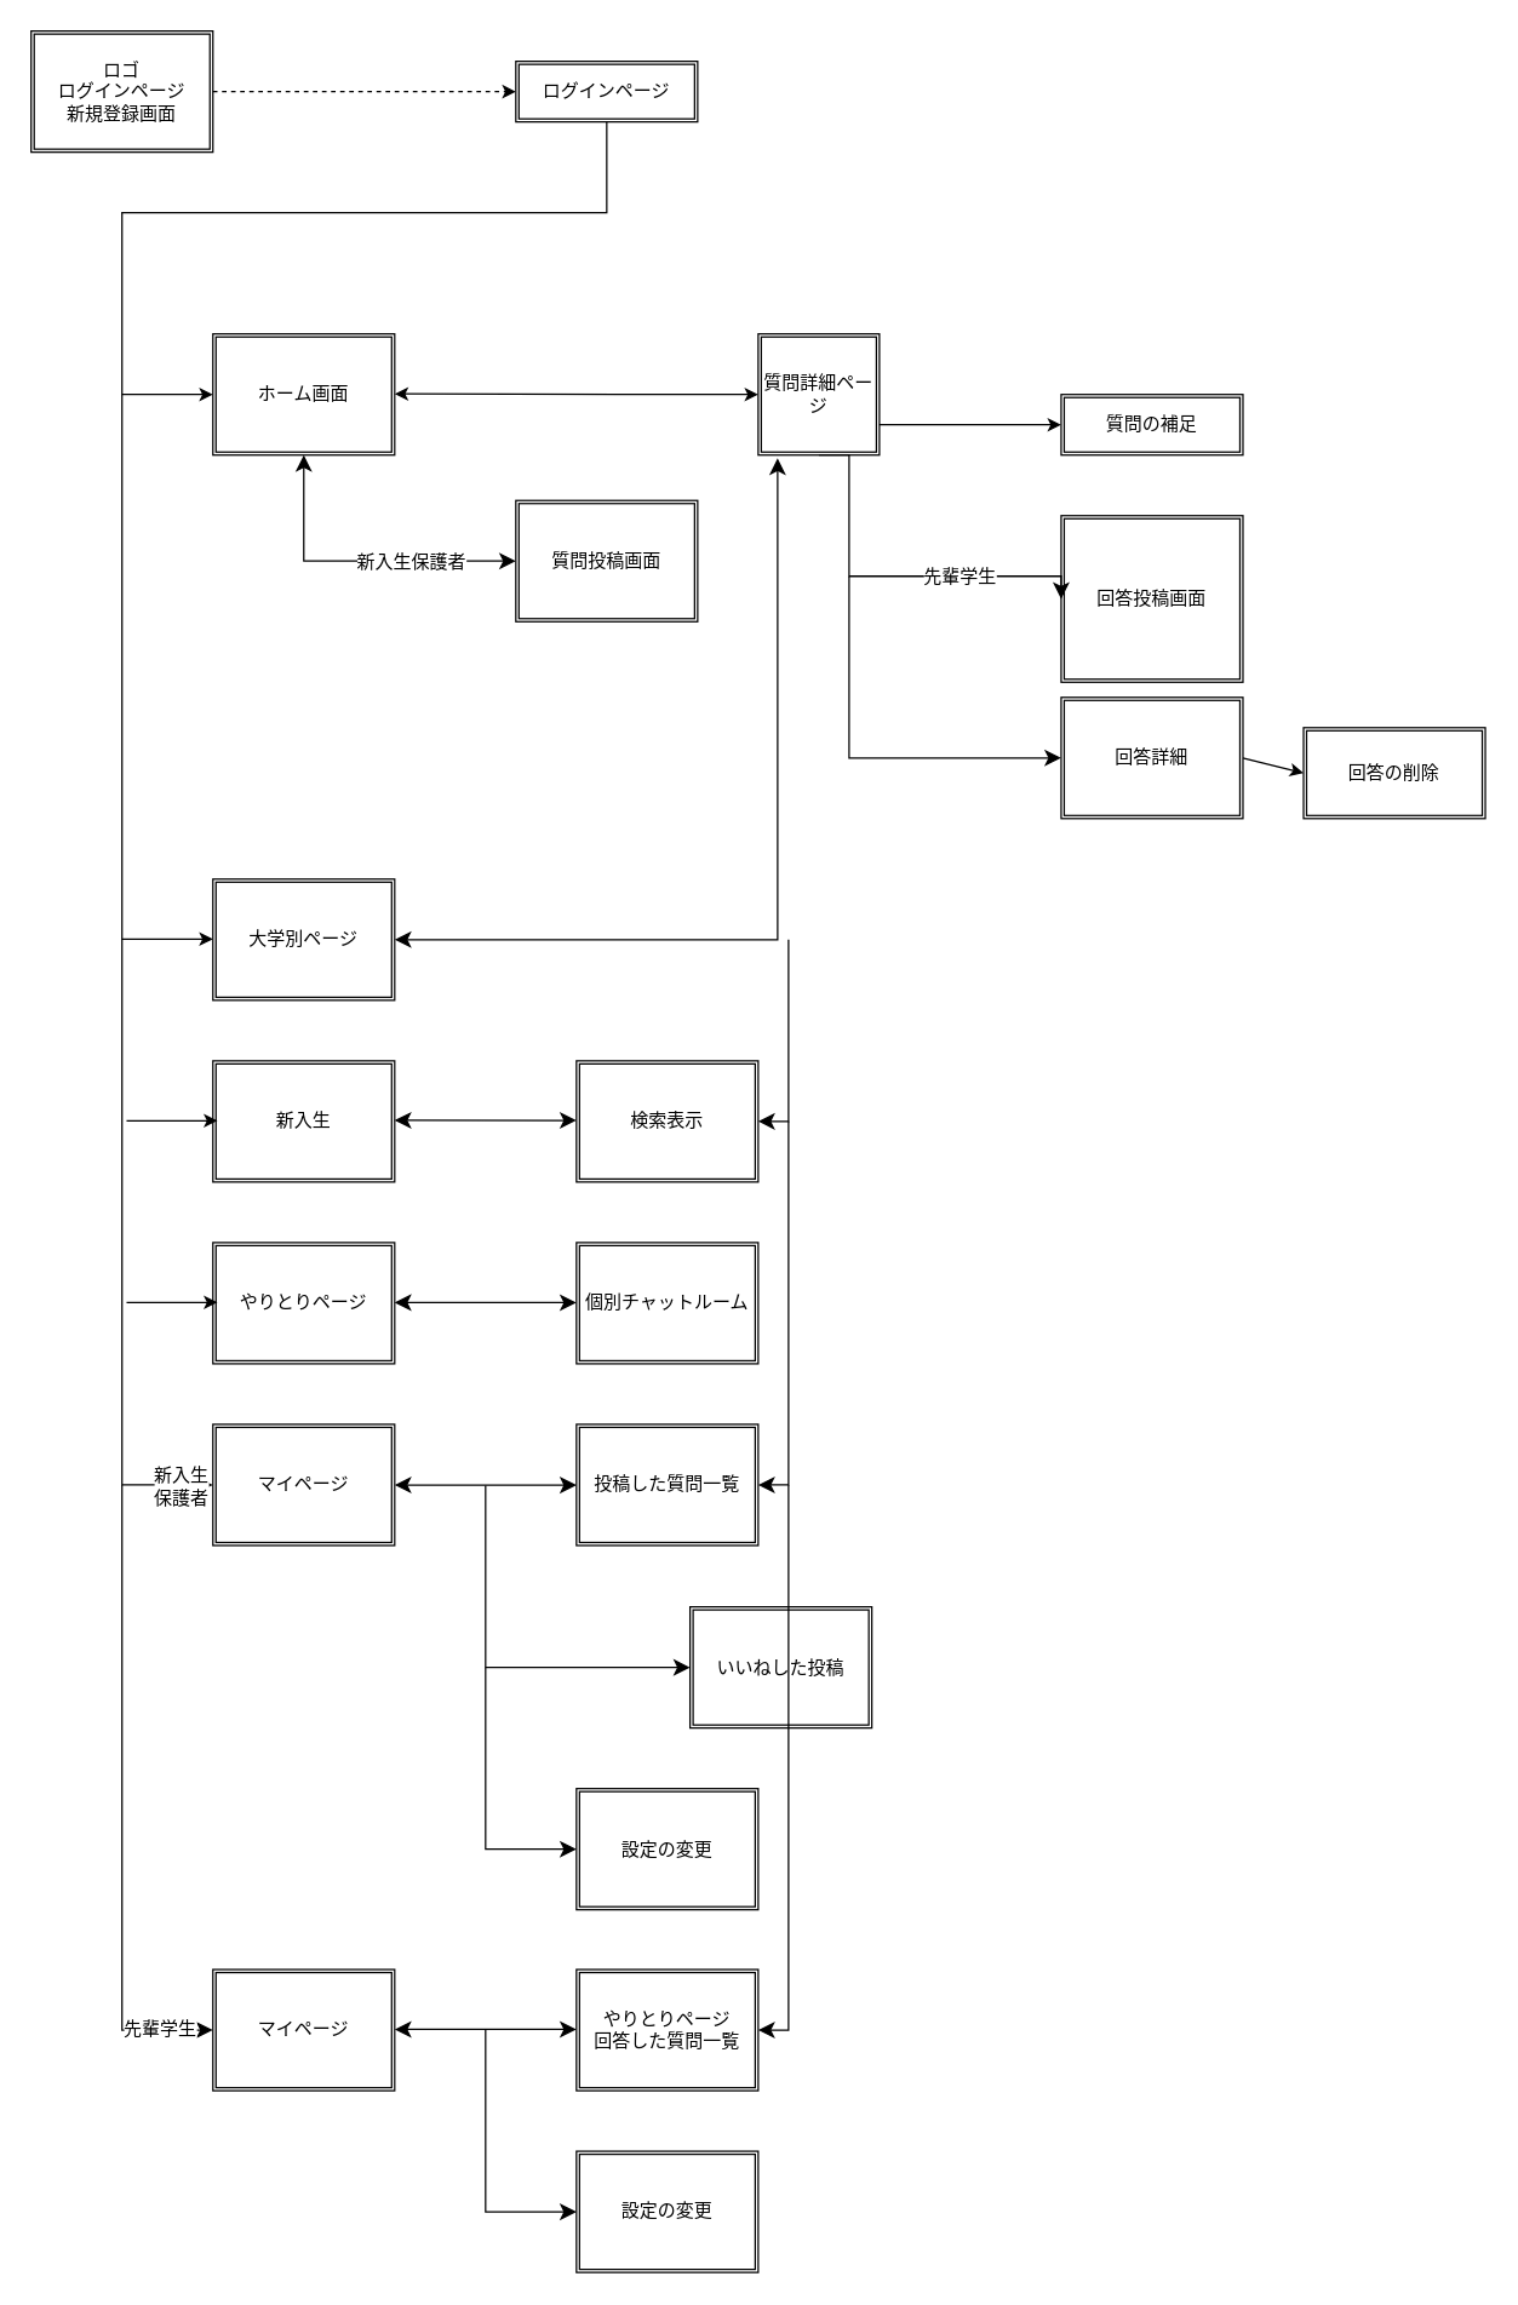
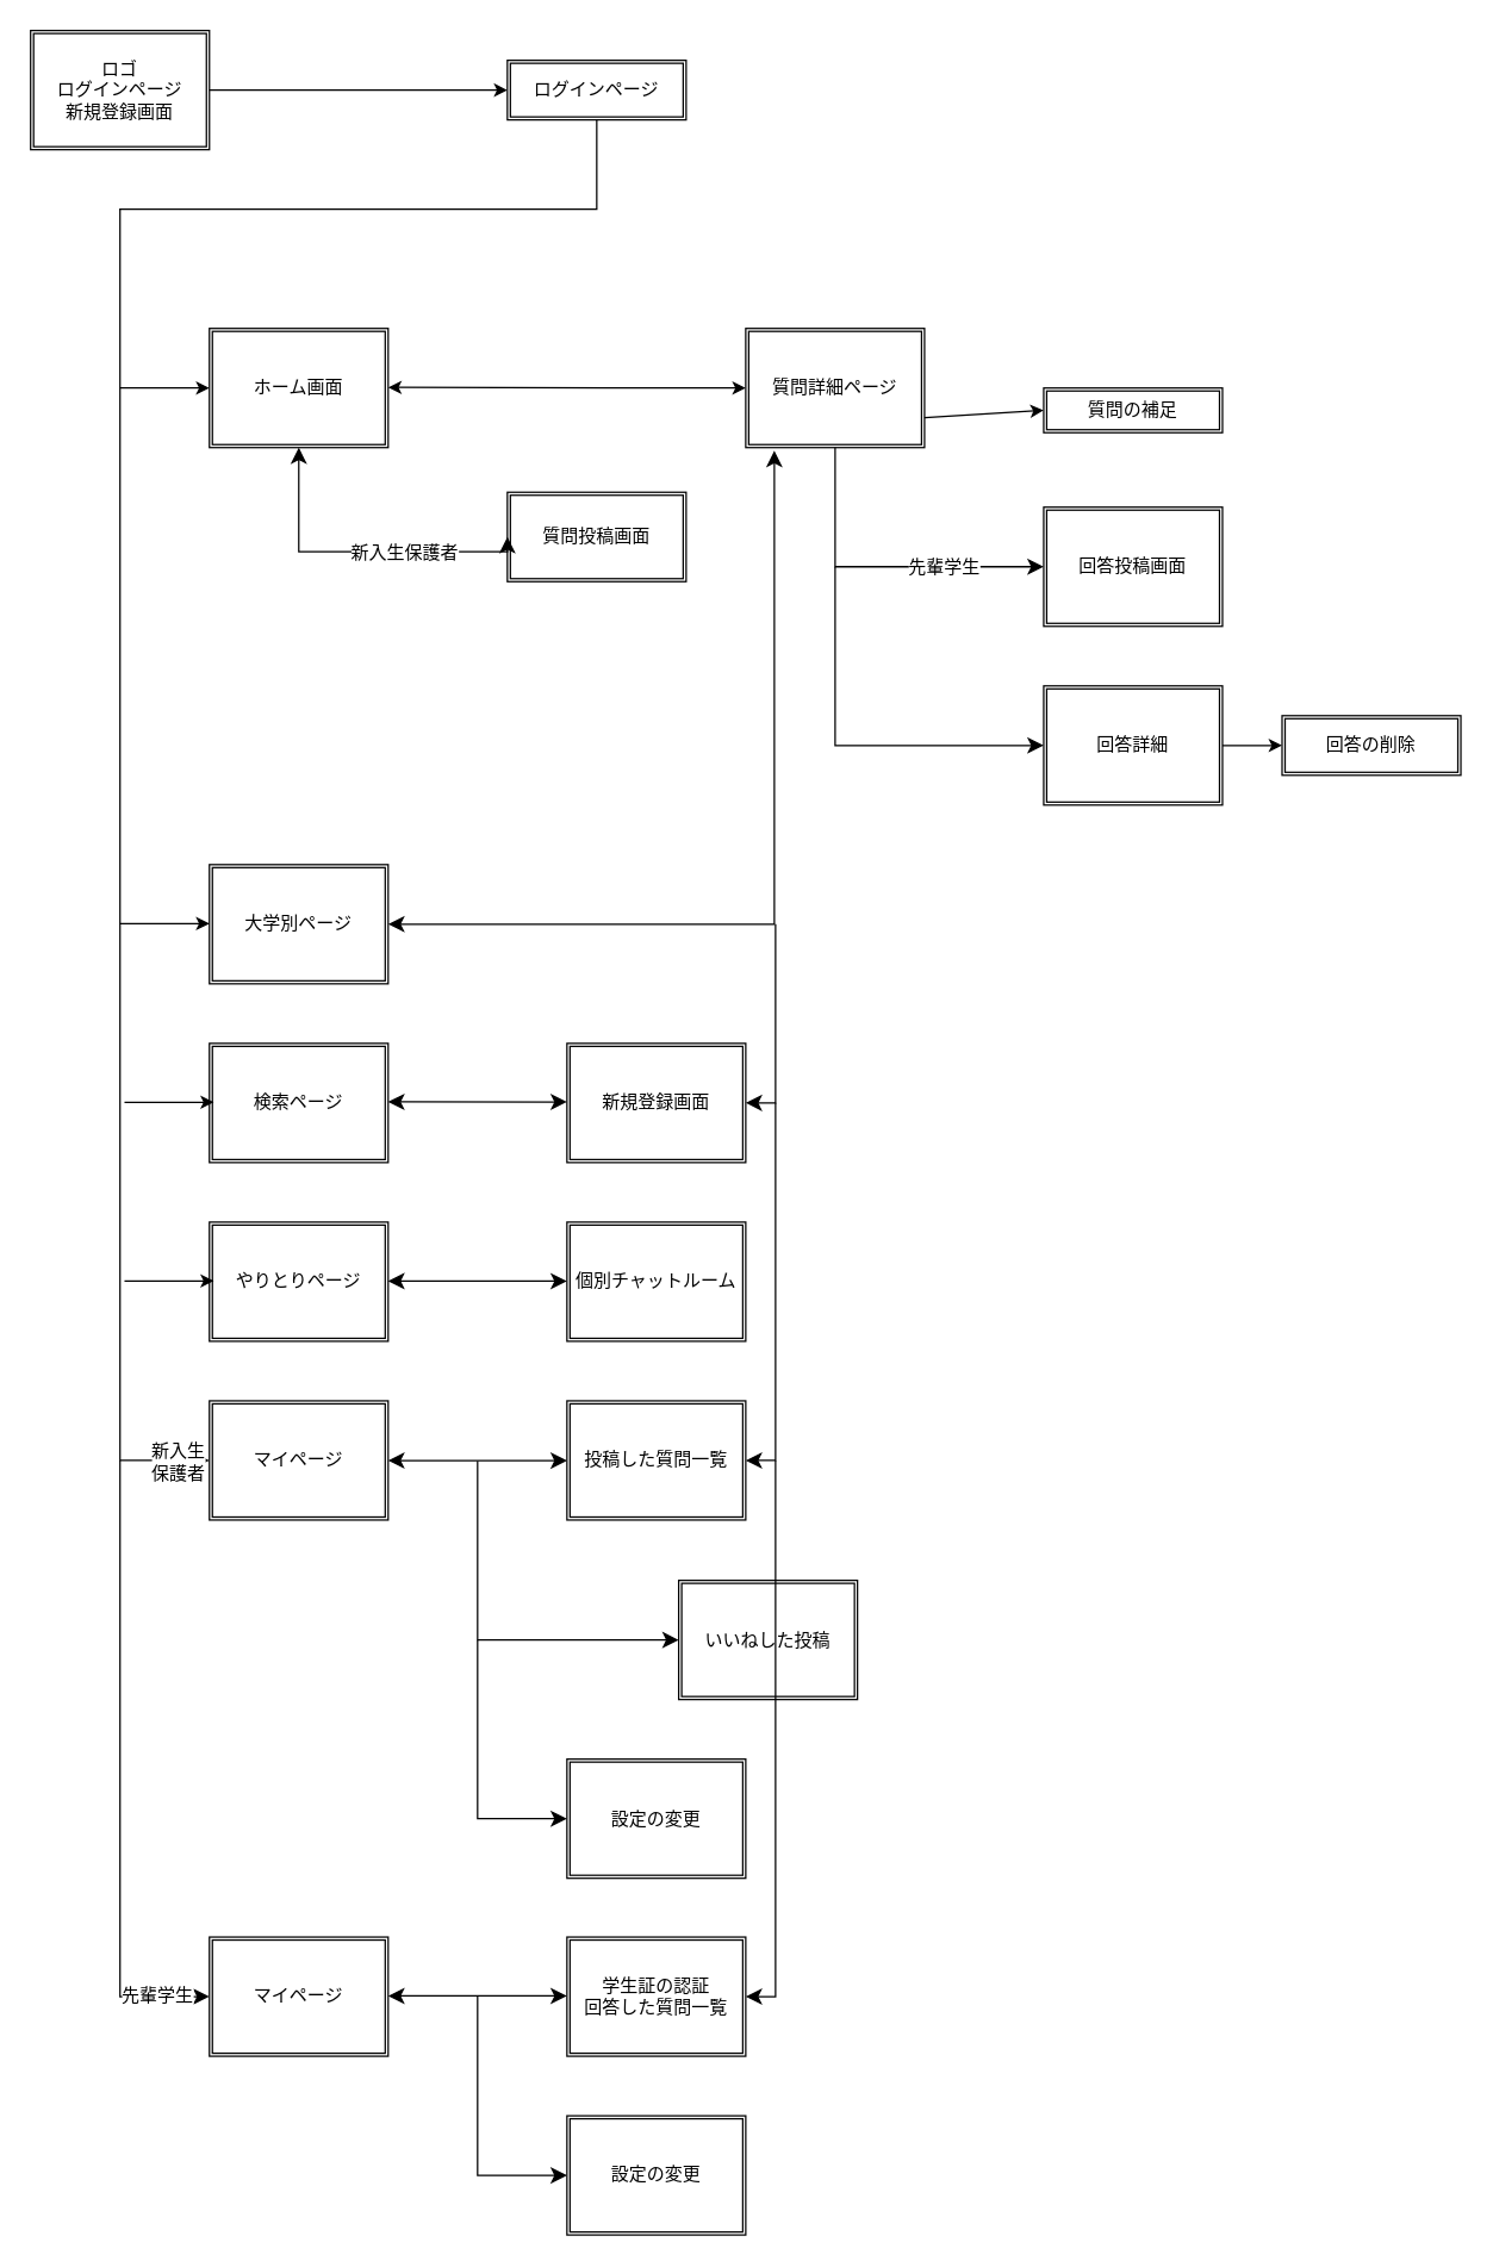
  <mxCell id="0" />
  <mxCell id="1" parent="0" />
  <mxCell id="2" value="ホーム画面" style="shape=ext;double=1;rounded=0;whiteSpace=wrap;html=1;" vertex="1" parent="1"><mxGeometry x="140" y="220" width="120" height="80" as="geometry" /></mxCell>
- <mxCell id="3" value="質問投稿画面" style="shape=ext;double=1;rounded=0;whiteSpace=wrap;html=1;" vertex="1" parent="1"><mxGeometry x="340" y="330" width="120" height="80" as="geometry" /></mxCell>
+ <mxCell id="3" value="質問投稿画面" style="shape=ext;double=1;rounded=0;whiteSpace=wrap;html=1;" vertex="1" parent="1"><mxGeometry x="340" y="330" width="120" height="60" as="geometry" /></mxCell>
  <mxCell id="4" value="ロゴ&lt;br&gt;ログインページ&lt;br&gt;新規登録画面" style="shape=ext;double=1;rounded=0;whiteSpace=wrap;html=1;" vertex="1" parent="1"><mxGeometry x="20" y="20" width="120" height="80" as="geometry" /></mxCell>
  <mxCell id="5" value="大学別ページ" style="shape=ext;double=1;rounded=0;whiteSpace=wrap;html=1;" vertex="1" parent="1"><mxGeometry x="140" y="580" width="120" height="80" as="geometry" /></mxCell>
- <mxCell id="6" value="新入生" style="shape=ext;double=1;rounded=0;whiteSpace=wrap;html=1;" vertex="1" parent="1"><mxGeometry x="140" y="700" width="120" height="80" as="geometry" /></mxCell>
+ <mxCell id="6" value="検索ページ" style="shape=ext;double=1;rounded=0;whiteSpace=wrap;html=1;" vertex="1" parent="1"><mxGeometry x="140" y="700" width="120" height="80" as="geometry" /></mxCell>
  <mxCell id="7" value="やりとりページ" style="shape=ext;double=1;rounded=0;whiteSpace=wrap;html=1;" vertex="1" parent="1"><mxGeometry x="140" y="820" width="120" height="80" as="geometry" /></mxCell>
  <mxCell id="8" value="マイページ" style="shape=ext;double=1;rounded=0;whiteSpace=wrap;html=1;" vertex="1" parent="1"><mxGeometry x="140" y="940" width="120" height="80" as="geometry" /></mxCell>
- <mxCell id="9" value="検索表示" style="shape=ext;double=1;rounded=0;whiteSpace=wrap;html=1;" vertex="1" parent="1"><mxGeometry x="380" y="700" width="120" height="80" as="geometry" /></mxCell>
+ <mxCell id="9" value="新規登録画面" style="shape=ext;double=1;rounded=0;whiteSpace=wrap;html=1;" vertex="1" parent="1"><mxGeometry x="380" y="700" width="120" height="80" as="geometry" /></mxCell>
  <mxCell id="10" value="ログインページ" style="shape=ext;double=1;rounded=0;whiteSpace=wrap;html=1;" vertex="1" parent="1"><mxGeometry x="340" y="40" width="120" height="40" as="geometry" /></mxCell>
  <mxCell id="11" value="個別チャットルーム" style="shape=ext;double=1;rounded=0;whiteSpace=wrap;html=1;" vertex="1" parent="1"><mxGeometry x="380" y="820" width="120" height="80" as="geometry" /></mxCell>
  <mxCell id="12" value="" style="edgeStyle=segmentEdgeStyle;endArrow=classic;html=1;curved=0;rounded=0;endSize=8;startSize=8;entryX=0.16;entryY=1.026;entryDx=0;entryDy=0;entryPerimeter=0;startArrow=classic;startFill=1;" edge="1" parent="1" target="22"><mxGeometry width="50" height="50" relative="1" as="geometry"><mxPoint x="260" y="620" as="sourcePoint" /><mxPoint x="310" y="570" as="targetPoint" /></mxGeometry></mxCell>
- <mxCell id="13" value="" style="endArrow=classic;html=1;exitX=1;exitY=0.5;exitDx=0;exitDy=0;entryX=0;entryY=0.5;entryDx=0;entryDy=0;dashed=1;" edge="1" parent="1" source="4" target="10"><mxGeometry width="50" height="50" relative="1" as="geometry"><mxPoint x="260" y="430" as="sourcePoint" /><mxPoint x="310" y="380" as="targetPoint" /></mxGeometry></mxCell>
+ <mxCell id="13" value="" style="endArrow=classic;html=1;exitX=1;exitY=0.5;exitDx=0;exitDy=0;entryX=0;entryY=0.5;entryDx=0;entryDy=0;" edge="1" parent="1" source="4" target="10"><mxGeometry width="50" height="50" relative="1" as="geometry"><mxPoint x="260" y="430" as="sourcePoint" /><mxPoint x="310" y="380" as="targetPoint" /></mxGeometry></mxCell>
  <mxCell id="14" value="" style="edgeStyle=elbowEdgeStyle;elbow=vertical;endArrow=classic;html=1;curved=0;rounded=0;endSize=8;startSize=8;exitX=1;exitY=0;exitDx=0;exitDy=0;entryX=0;entryY=0.5;entryDx=0;entryDy=0;" edge="1" parent="1" source="16" target="8"><mxGeometry width="50" height="50" relative="1" as="geometry"><mxPoint x="80" y="330" as="sourcePoint" /><mxPoint x="130" y="650" as="targetPoint" /><Array as="points"><mxPoint x="120" y="980" /><mxPoint x="90" y="650" /><mxPoint x="40" y="400" /></Array></mxGeometry></mxCell>
  <mxCell id="15" value="新入生&lt;br&gt;保護者" style="edgeLabel;html=1;align=center;verticalAlign=middle;resizable=0;points=[];fontSize=12;" vertex="1" connectable="0" parent="14"><mxGeometry x="0.935" y="-1" relative="1" as="geometry"><mxPoint x="7" y="-1" as="offset" /></mxGeometry></mxCell>
  <mxCell id="16" value="" style="shape=partialRectangle;whiteSpace=wrap;html=1;bottom=0;right=0;fillColor=none;strokeWidth=1;rotation=-180;" vertex="1" parent="1"><mxGeometry x="80" y="80" width="320" height="60" as="geometry" /></mxCell>
  <mxCell id="17" value="" style="endArrow=classic;html=1;entryX=0;entryY=0.5;entryDx=0;entryDy=0;" edge="1" parent="1" target="2"><mxGeometry width="50" height="50" relative="1" as="geometry"><mxPoint x="80" y="260" as="sourcePoint" /><mxPoint x="290" y="380" as="targetPoint" /></mxGeometry></mxCell>
  <mxCell id="18" value="" style="endArrow=classic;html=1;entryX=0;entryY=0.5;entryDx=0;entryDy=0;" edge="1" parent="1"><mxGeometry width="50" height="50" relative="1" as="geometry"><mxPoint x="80" y="619.6" as="sourcePoint" /><mxPoint x="140" y="619.6" as="targetPoint" /></mxGeometry></mxCell>
  <mxCell id="19" value="" style="endArrow=classic;html=1;entryX=0;entryY=0.5;entryDx=0;entryDy=0;" edge="1" parent="1"><mxGeometry width="50" height="50" relative="1" as="geometry"><mxPoint x="83" y="739.52" as="sourcePoint" /><mxPoint x="143" y="739.52" as="targetPoint" /></mxGeometry></mxCell>
  <mxCell id="20" value="" style="endArrow=classic;html=1;entryX=0;entryY=0.5;entryDx=0;entryDy=0;" edge="1" parent="1"><mxGeometry width="50" height="50" relative="1" as="geometry"><mxPoint x="83" y="859.52" as="sourcePoint" /><mxPoint x="143" y="859.52" as="targetPoint" /></mxGeometry></mxCell>
  <mxCell id="21" value="" style="endArrow=classic;html=1;entryX=0;entryY=0.5;entryDx=0;entryDy=0;startArrow=classic;startFill=1;" edge="1" parent="1" target="22"><mxGeometry width="50" height="50" relative="1" as="geometry"><mxPoint x="260" y="259.6" as="sourcePoint" /><mxPoint x="320" y="259.6" as="targetPoint" /></mxGeometry></mxCell>
- <mxCell id="22" value="質問詳細ページ" style="shape=ext;double=1;rounded=0;whiteSpace=wrap;html=1;" vertex="1" parent="1"><mxGeometry x="500" y="220" width="80" height="80" as="geometry" /></mxCell>
+ <mxCell id="22" value="質問詳細ページ" style="shape=ext;double=1;rounded=0;whiteSpace=wrap;html=1;" vertex="1" parent="1"><mxGeometry x="500" y="220" width="120" height="80" as="geometry" /></mxCell>
  <mxCell id="23" value="" style="endArrow=classic;html=1;entryX=0;entryY=0.5;entryDx=0;entryDy=0;exitX=1;exitY=0.75;exitDx=0;exitDy=0;" edge="1" parent="1" target="24" source="22"><mxGeometry width="50" height="50" relative="1" as="geometry"><mxPoint x="660" y="280" as="sourcePoint" /><mxPoint x="560" y="259.6" as="targetPoint" /></mxGeometry></mxCell>
- <mxCell id="24" value="質問の補足" style="shape=ext;double=1;rounded=0;whiteSpace=wrap;html=1;" vertex="1" parent="1"><mxGeometry x="700" y="260" width="120" height="40" as="geometry" /></mxCell>
- <mxCell id="25" value="回答投稿画面" style="shape=ext;double=1;rounded=0;whiteSpace=wrap;html=1;" vertex="1" parent="1"><mxGeometry x="700" y="340" width="120" height="110" as="geometry" /></mxCell>
+ <mxCell id="24" value="質問の補足" style="shape=ext;double=1;rounded=0;whiteSpace=wrap;html=1;" vertex="1" parent="1"><mxGeometry x="700" y="260" width="120" height="30" as="geometry" /></mxCell>
+ <mxCell id="25" value="回答投稿画面" style="shape=ext;double=1;rounded=0;whiteSpace=wrap;html=1;" vertex="1" parent="1"><mxGeometry x="700" y="340" width="120" height="80" as="geometry" /></mxCell>
  <mxCell id="26" value="" style="edgeStyle=segmentEdgeStyle;endArrow=classic;html=1;curved=0;rounded=0;endSize=8;startSize=8;fontSize=12;entryX=0;entryY=0.5;entryDx=0;entryDy=0;" edge="1" parent="1"><mxGeometry width="50" height="50" relative="1" as="geometry"><mxPoint x="560" y="380" as="sourcePoint" /><mxPoint x="700" y="500" as="targetPoint" /><Array as="points"><mxPoint x="560" y="380" /><mxPoint x="560" y="500" /></Array></mxGeometry></mxCell>
  <mxCell id="27" value="回答詳細" style="shape=ext;double=1;rounded=0;whiteSpace=wrap;html=1;" vertex="1" parent="1"><mxGeometry x="700" y="460" width="120" height="80" as="geometry" /></mxCell>
  <mxCell id="28" value="" style="edgeStyle=segmentEdgeStyle;endArrow=classic;html=1;curved=0;rounded=0;endSize=8;startSize=8;fontSize=12;exitX=0.5;exitY=1;exitDx=0;exitDy=0;entryX=0;entryY=0.5;entryDx=0;entryDy=0;startArrow=classic;startFill=1;" edge="1" parent="1" target="3"><mxGeometry width="50" height="50" relative="1" as="geometry"><mxPoint x="200" y="300" as="sourcePoint" /><mxPoint x="300" y="380" as="targetPoint" /><Array as="points"><mxPoint x="200" y="370" /></Array></mxGeometry></mxCell>
  <mxCell id="29" value="新入生保護者" style="edgeLabel;resizable=0;html=1;align=center;verticalAlign=middle;strokeWidth=1;fontSize=12;gradientColor=none;" connectable="0" vertex="1" parent="1"><mxGeometry x="270" y="370" as="geometry" /></mxCell>
  <mxCell id="30" value="" style="endArrow=classic;html=1;entryX=0;entryY=0.5;entryDx=0;entryDy=0;exitX=1;exitY=0.25;exitDx=0;exitDy=0;" edge="1" parent="1" target="31"><mxGeometry width="50" height="50" relative="1" as="geometry"><mxPoint x="820" y="500" as="sourcePoint" /><mxPoint x="720" y="439.6" as="targetPoint" /></mxGeometry></mxCell>
- <mxCell id="31" value="回答の削除" style="shape=ext;double=1;rounded=0;whiteSpace=wrap;html=1;" vertex="1" parent="1"><mxGeometry x="860" y="480" width="120" height="60" as="geometry" /></mxCell>
+ <mxCell id="31" value="回答の削除" style="shape=ext;double=1;rounded=0;whiteSpace=wrap;html=1;" vertex="1" parent="1"><mxGeometry x="860" y="480" width="120" height="40" as="geometry" /></mxCell>
  <mxCell id="32" value="" style="edgeStyle=segmentEdgeStyle;endArrow=classic;html=1;curved=0;rounded=0;endSize=8;startSize=8;startArrow=classic;startFill=1;" edge="1" parent="1"><mxGeometry width="50" height="50" relative="1" as="geometry"><mxPoint x="260" y="739.25" as="sourcePoint" /><mxPoint x="380" y="739.33" as="targetPoint" /></mxGeometry></mxCell>
  <mxCell id="33" value="" style="edgeStyle=segmentEdgeStyle;endArrow=classic;html=1;curved=0;rounded=0;endSize=8;startSize=8;startArrow=classic;startFill=1;" edge="1" parent="1"><mxGeometry width="50" height="50" relative="1" as="geometry"><mxPoint x="260" y="859.59" as="sourcePoint" /><mxPoint x="380" y="859.67" as="targetPoint" /></mxGeometry></mxCell>
  <mxCell id="34" value="投稿した質問一覧" style="shape=ext;double=1;rounded=0;whiteSpace=wrap;html=1;" vertex="1" parent="1"><mxGeometry x="380" y="940" width="120" height="80" as="geometry" /></mxCell>
  <mxCell id="35" value="" style="edgeStyle=segmentEdgeStyle;endArrow=none;html=1;curved=0;rounded=0;endSize=8;startSize=8;startArrow=classic;startFill=1;endFill=0;exitX=1;exitY=0.5;exitDx=0;exitDy=0;" edge="1" parent="1" source="34"><mxGeometry width="50" height="50" relative="1" as="geometry"><mxPoint x="260" y="1219.54" as="sourcePoint" /><mxPoint x="520" y="740" as="targetPoint" /><Array as="points"><mxPoint x="520" y="980" /></Array></mxGeometry></mxCell>
  <mxCell id="36" value="いいねした投稿" style="shape=ext;double=1;rounded=0;whiteSpace=wrap;html=1;" vertex="1" parent="1"><mxGeometry x="455" y="1060.52" width="120" height="80" as="geometry" /></mxCell>
  <mxCell id="37" value="" style="edgeStyle=segmentEdgeStyle;endArrow=classic;html=1;curved=0;rounded=0;endSize=8;startSize=8;startArrow=none;startFill=0;endFill=1;entryX=0;entryY=0.5;entryDx=0;entryDy=0;" edge="1" parent="1" target="36"><mxGeometry width="50" height="50" relative="1" as="geometry"><mxPoint x="320" y="980.52" as="sourcePoint" /><mxPoint x="370" y="1120.52" as="targetPoint" /><Array as="points"><mxPoint x="320" y="1100.52" /></Array></mxGeometry></mxCell>
  <mxCell id="38" value="設定の変更" style="shape=ext;double=1;rounded=0;whiteSpace=wrap;html=1;" vertex="1" parent="1"><mxGeometry x="380" y="1180.52" width="120" height="80" as="geometry" /></mxCell>
  <mxCell id="39" value="" style="edgeStyle=segmentEdgeStyle;endArrow=classic;html=1;curved=0;rounded=0;endSize=8;startSize=8;startArrow=none;startFill=0;endFill=1;entryX=0;entryY=0.5;entryDx=0;entryDy=0;" edge="1" parent="1" target="38"><mxGeometry width="50" height="50" relative="1" as="geometry"><mxPoint x="320" y="1100.52" as="sourcePoint" /><mxPoint x="370" y="1240.52" as="targetPoint" /><Array as="points"><mxPoint x="320" y="1220.52" /></Array></mxGeometry></mxCell>
  <mxCell id="40" value="" style="edgeStyle=segmentEdgeStyle;endArrow=classic;html=1;curved=0;rounded=0;endSize=8;startSize=8;startArrow=classic;startFill=1;" edge="1" parent="1"><mxGeometry width="50" height="50" relative="1" as="geometry"><mxPoint x="260" y="980.06" as="sourcePoint" /><mxPoint x="380" y="980.14" as="targetPoint" /></mxGeometry></mxCell>
  <mxCell id="41" value="" style="edgeStyle=segmentEdgeStyle;endArrow=classic;html=1;curved=0;rounded=0;endSize=8;startSize=8;startArrow=none;startFill=0;endFill=1;entryX=0;entryY=0.5;entryDx=0;entryDy=0;" edge="1" parent="1" target="43"><mxGeometry width="50" height="50" relative="1" as="geometry"><mxPoint x="80" y="980" as="sourcePoint" /><mxPoint x="140" y="1100" as="targetPoint" /><Array as="points"><mxPoint x="80" y="1340" /></Array></mxGeometry></mxCell>
  <mxCell id="42" value="先輩学生" style="edgeLabel;html=1;align=center;verticalAlign=middle;resizable=0;points=[];fontSize=12;" vertex="1" connectable="0" parent="1"><mxGeometry x="112.997" y="1263" as="geometry"><mxPoint x="-8" y="76" as="offset" /></mxGeometry></mxCell>
  <mxCell id="43" value="マイページ" style="shape=ext;double=1;rounded=0;whiteSpace=wrap;html=1;" vertex="1" parent="1"><mxGeometry x="140" y="1300" width="120" height="80" as="geometry" /></mxCell>
- <mxCell id="44" value="やりとりページ&lt;br&gt;回答した質問一覧" style="shape=ext;double=1;rounded=0;whiteSpace=wrap;html=1;" vertex="1" parent="1"><mxGeometry x="380" y="1300" width="120" height="80" as="geometry" /></mxCell>
+ <mxCell id="44" value="学生証の認証&lt;br&gt;回答した質問一覧" style="shape=ext;double=1;rounded=0;whiteSpace=wrap;html=1;" vertex="1" parent="1"><mxGeometry x="380" y="1300" width="120" height="80" as="geometry" /></mxCell>
  <mxCell id="45" value="設定の変更" style="shape=ext;double=1;rounded=0;whiteSpace=wrap;html=1;" vertex="1" parent="1"><mxGeometry x="380" y="1420" width="120" height="80" as="geometry" /></mxCell>
  <mxCell id="46" value="" style="edgeStyle=segmentEdgeStyle;endArrow=classic;html=1;curved=0;rounded=0;endSize=8;startSize=8;startArrow=none;startFill=0;endFill=1;entryX=0;entryY=0.5;entryDx=0;entryDy=0;" edge="1" parent="1" target="45"><mxGeometry width="50" height="50" relative="1" as="geometry"><mxPoint x="320" y="1340" as="sourcePoint" /><mxPoint x="370" y="1480" as="targetPoint" /><Array as="points"><mxPoint x="320" y="1460" /></Array></mxGeometry></mxCell>
  <mxCell id="47" value="" style="edgeStyle=segmentEdgeStyle;endArrow=classic;html=1;curved=0;rounded=0;endSize=8;startSize=8;startArrow=classic;startFill=1;" edge="1" parent="1"><mxGeometry width="50" height="50" relative="1" as="geometry"><mxPoint x="260" y="1339.54" as="sourcePoint" /><mxPoint x="380" y="1339.62" as="targetPoint" /></mxGeometry></mxCell>
  <mxCell id="48" value="" style="edgeStyle=segmentEdgeStyle;endArrow=none;html=1;curved=0;rounded=0;endSize=8;startSize=8;startArrow=classic;startFill=1;endFill=0;exitX=1;exitY=0.5;exitDx=0;exitDy=0;" edge="1" parent="1"><mxGeometry width="50" height="50" relative="1" as="geometry"><mxPoint x="500" y="1340" as="sourcePoint" /><mxPoint x="520" y="980" as="targetPoint" /></mxGeometry></mxCell>
  <mxCell id="49" value="" style="edgeStyle=segmentEdgeStyle;endArrow=none;html=1;curved=0;rounded=0;endSize=8;startSize=8;startArrow=classic;startFill=1;endFill=0;" edge="1" parent="1"><mxGeometry width="50" height="50" relative="1" as="geometry"><mxPoint x="500" y="740" as="sourcePoint" /><mxPoint x="520" y="620" as="targetPoint" /><Array as="points"><mxPoint x="500" y="740" /><mxPoint x="520" y="740" /></Array></mxGeometry></mxCell>
  <mxCell id="50" value="" style="edgeStyle=segmentEdgeStyle;endArrow=none;html=1;curved=0;rounded=0;endSize=8;startSize=8;startArrow=classic;startFill=1;endFill=0;exitX=0;exitY=0.5;exitDx=0;exitDy=0;entryX=0.5;entryY=1;entryDx=0;entryDy=0;" edge="1" parent="1" source="25" target="22"><mxGeometry width="50" height="50" relative="1" as="geometry"><mxPoint x="660" y="390" as="sourcePoint" /><mxPoint x="580" y="340" as="targetPoint" /><Array as="points"><mxPoint x="560" y="380" /></Array></mxGeometry></mxCell>
  <mxCell id="51" value="先輩学生" style="edgeLabel;resizable=0;html=1;align=center;verticalAlign=middle;strokeWidth=1;fontSize=12;gradientColor=none;" connectable="0" vertex="1" parent="1"><mxGeometry x="630" y="380" as="geometry"><mxPoint x="2" as="offset" /></mxGeometry></mxCell>
